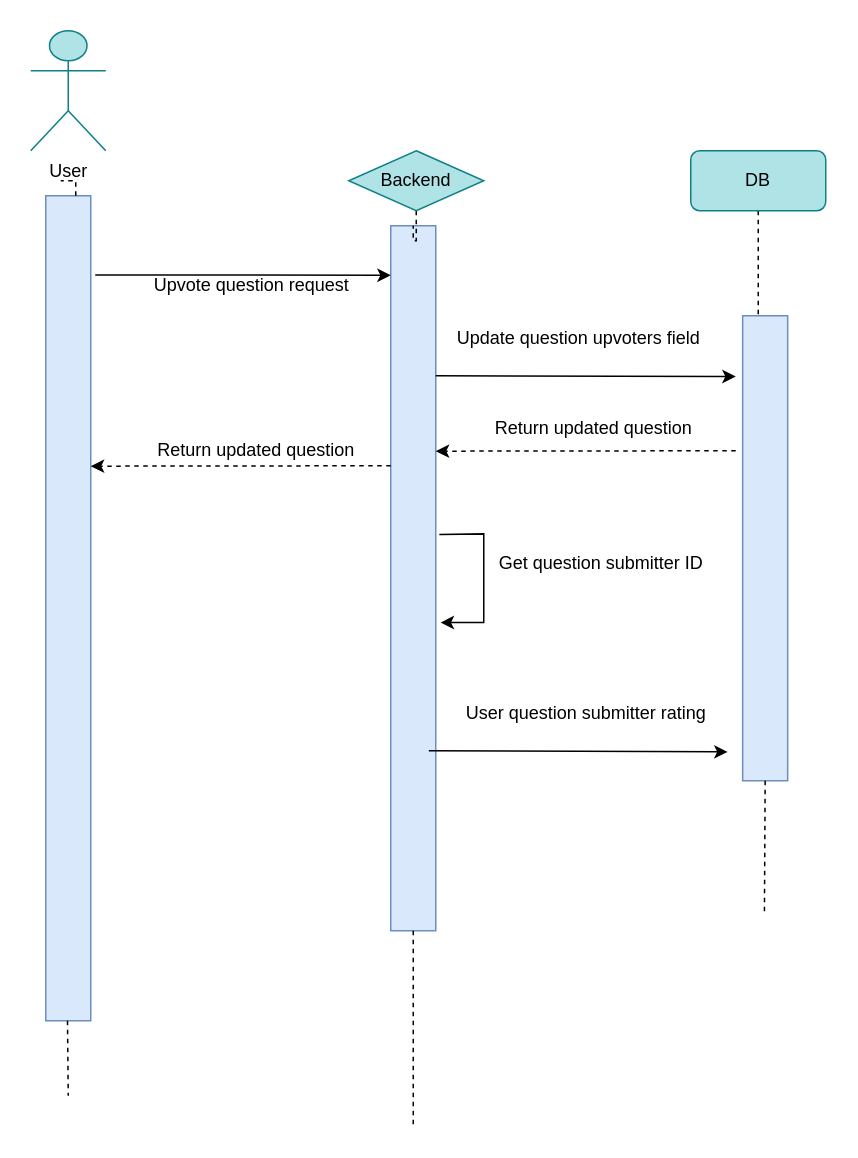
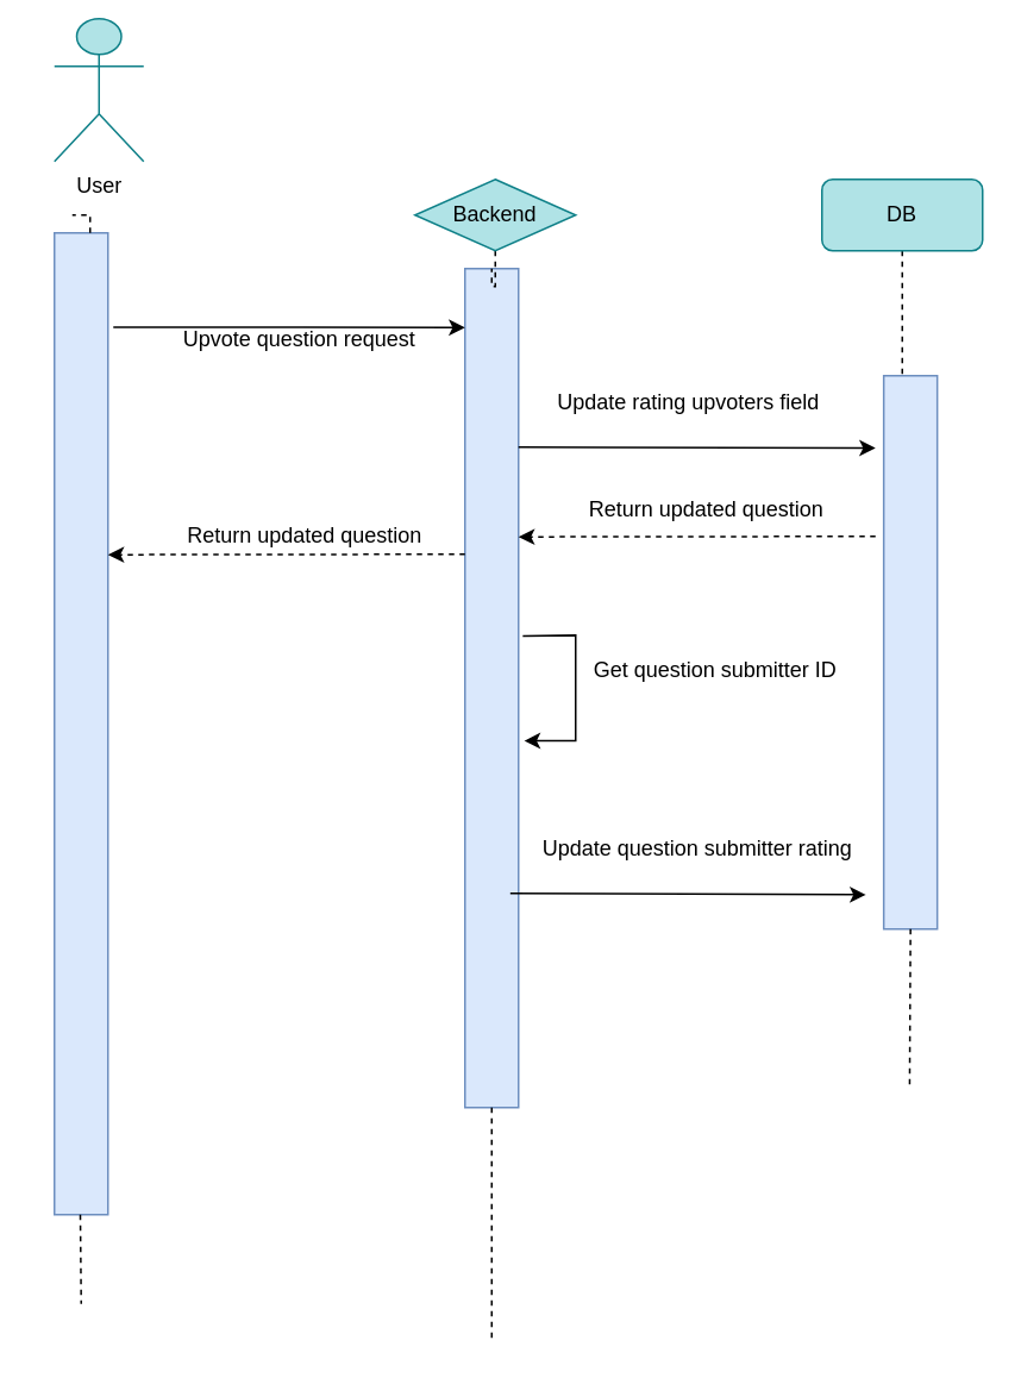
  <mxCell id="0" />
  <mxCell id="1" parent="0" />
  <mxCell id="2" value="" style="rounded=0;whiteSpace=wrap;html=1;fillColor=#dae8fc;strokeColor=#6c8ebf;" parent="1" vertex="1"><mxGeometry x="30" y="130" width="30" height="550" as="geometry" /></mxCell>
- <mxCell id="3" value="User" style="shape=umlActor;verticalLabelPosition=bottom;verticalAlign=top;html=1;fillColor=#b0e3e6;strokeColor=#0e8088;" parent="1" vertex="1"><mxGeometry x="20" y="20" width="50" height="80" as="geometry" /></mxCell>
+ <mxCell id="3" value="User" style="shape=umlActor;verticalLabelPosition=bottom;verticalAlign=top;html=1;fillColor=#b0e3e6;strokeColor=#0e8088;" parent="1" vertex="1"><mxGeometry x="30" y="10" width="50" height="80" as="geometry" /></mxCell>
  <mxCell id="4" value="" style="rounded=0;whiteSpace=wrap;html=1;fillColor=#dae8fc;strokeColor=#6c8ebf;" parent="1" vertex="1"><mxGeometry x="260" y="150" width="30" height="470" as="geometry" /></mxCell>
  <mxCell id="5" value="" style="endArrow=classic;html=1;rounded=0;exitX=1.1;exitY=0.096;exitDx=0;exitDy=0;exitPerimeter=0;" parent="1" source="2" edge="1"><mxGeometry width="50" height="50" relative="1" as="geometry"><mxPoint x="350" y="219" as="sourcePoint" /><mxPoint x="260" y="183" as="targetPoint" /></mxGeometry></mxCell>
  <mxCell id="6" value="Upvote question request" style="text;html=1;align=center;verticalAlign=middle;resizable=0;points=[];autosize=1;strokeColor=none;fillColor=none;" parent="1" vertex="1"><mxGeometry x="92" y="175" width="150" height="30" as="geometry" /></mxCell>
  <mxCell id="7" value="" style="endArrow=classic;html=1;rounded=0;exitX=1;exitY=0.25;exitDx=0;exitDy=0;" parent="1" edge="1"><mxGeometry width="50" height="50" relative="1" as="geometry"><mxPoint x="290" y="250" as="sourcePoint" /><mxPoint x="490" y="250.5" as="targetPoint" /></mxGeometry></mxCell>
  <mxCell id="8" value="" style="edgeStyle=orthogonalEdgeStyle;rounded=0;orthogonalLoop=1;jettySize=auto;html=1;dashed=1;endArrow=none;endFill=0;" parent="1" source="9" target="4" edge="1"><mxGeometry relative="1" as="geometry" /></mxCell>
  <mxCell id="9" value="Backend" style="rhombus;whiteSpace=wrap;html=1;fillColor=#b0e3e6;strokeColor=#0e8088;" parent="1" vertex="1"><mxGeometry x="232" y="100" width="90" height="40" as="geometry" /></mxCell>
  <mxCell id="10" value="" style="edgeStyle=orthogonalEdgeStyle;rounded=0;orthogonalLoop=1;jettySize=auto;html=1;dashed=1;endArrow=none;endFill=0;" parent="1" source="11" edge="1"><mxGeometry relative="1" as="geometry"><mxPoint x="505" y="270" as="targetPoint" /></mxGeometry></mxCell>
  <mxCell id="11" value="DB" style="whiteSpace=wrap;html=1;fillColor=#b0e3e6;strokeColor=#0e8088;rounded=1;" parent="1" vertex="1"><mxGeometry x="460" y="100" width="90" height="40" as="geometry" /></mxCell>
- <mxCell id="12" value="Update question upvoters field" style="text;html=1;align=center;verticalAlign=middle;resizable=0;points=[];autosize=1;strokeColor=none;fillColor=none;" parent="1" vertex="1"><mxGeometry x="295" y="210" width="180" height="30" as="geometry" /></mxCell>
+ <mxCell id="12" value="Update rating upvoters field" style="text;html=1;align=center;verticalAlign=middle;resizable=0;points=[];autosize=1;strokeColor=none;fillColor=none;" parent="1" vertex="1"><mxGeometry x="295" y="210" width="180" height="30" as="geometry" /></mxCell>
  <mxCell id="13" value="" style="endArrow=classic;html=1;rounded=0;exitX=1.013;exitY=0.518;exitDx=0;exitDy=0;exitPerimeter=0;entryX=-0.013;entryY=0.173;entryDx=0;entryDy=0;entryPerimeter=0;" parent="1" edge="1"><mxGeometry width="50" height="50" relative="1" as="geometry"><mxPoint x="285.39" y="500" as="sourcePoint" /><mxPoint x="484.61" y="500.76" as="targetPoint" /></mxGeometry></mxCell>
  <mxCell id="14" value="" style="endArrow=none;dashed=1;html=1;rounded=0;" parent="1" edge="1"><mxGeometry width="50" height="50" relative="1" as="geometry"><mxPoint x="50" y="130" as="sourcePoint" /><mxPoint x="40" y="120" as="targetPoint" /><Array as="points"><mxPoint x="50" y="130" /><mxPoint x="50" y="120" /></Array></mxGeometry></mxCell>
  <mxCell id="15" value="" style="endArrow=classic;html=1;rounded=0;exitX=1.013;exitY=0.32;exitDx=0;exitDy=0;exitPerimeter=0;entryX=1.04;entryY=0.445;entryDx=0;entryDy=0;entryPerimeter=0;" parent="1" edge="1"><mxGeometry width="50" height="50" relative="1" as="geometry"><mxPoint x="292.39" y="355.82" as="sourcePoint" /><mxPoint x="293.2" y="414.57" as="targetPoint" /><Array as="points"><mxPoint x="322" y="355.42" /><mxPoint x="322" y="414.42" /></Array></mxGeometry></mxCell>
- <mxCell id="16" value="User question submitter rating" style="text;html=1;align=center;verticalAlign=middle;resizable=0;points=[];autosize=1;strokeColor=none;fillColor=none;" parent="1" vertex="1"><mxGeometry x="290" y="460" width="200" height="30" as="geometry" /></mxCell>
+ <mxCell id="16" value="Update question submitter rating" style="text;html=1;align=center;verticalAlign=middle;resizable=0;points=[];autosize=1;strokeColor=none;fillColor=none;" parent="1" vertex="1"><mxGeometry x="290" y="460" width="200" height="30" as="geometry" /></mxCell>
  <mxCell id="17" value="Get question submitter ID" style="text;html=1;align=center;verticalAlign=middle;resizable=0;points=[];autosize=1;strokeColor=none;fillColor=none;" parent="1" vertex="1"><mxGeometry x="319.61" y="360" width="160" height="30" as="geometry" /></mxCell>
  <mxCell id="18" value="" style="rounded=0;whiteSpace=wrap;html=1;fillColor=#dae8fc;strokeColor=#6c8ebf;" parent="1" vertex="1"><mxGeometry x="494.61" y="210" width="30" height="310" as="geometry" /></mxCell>
  <mxCell id="19" value="" style="endArrow=none;dashed=1;html=1;rounded=0;exitX=0.5;exitY=1;exitDx=0;exitDy=0;" parent="1" source="4" edge="1"><mxGeometry width="50" height="50" relative="1" as="geometry"><mxPoint x="274.5" y="630" as="sourcePoint" /><mxPoint x="275" y="750" as="targetPoint" /></mxGeometry></mxCell>
  <mxCell id="20" value="" style="endArrow=none;dashed=1;html=1;rounded=0;exitX=0.5;exitY=1;exitDx=0;exitDy=0;" parent="1" edge="1"><mxGeometry width="50" height="50" relative="1" as="geometry"><mxPoint x="44.5" y="680" as="sourcePoint" /><mxPoint x="45" y="730" as="targetPoint" /></mxGeometry></mxCell>
  <mxCell id="21" value="" style="endArrow=classic;html=1;rounded=0;dashed=1;exitX=0;exitY=0.948;exitDx=0;exitDy=0;exitPerimeter=0;" parent="1" edge="1"><mxGeometry width="50" height="50" relative="1" as="geometry"><mxPoint x="260" y="310" as="sourcePoint" /><mxPoint x="60" y="310.28" as="targetPoint" /></mxGeometry></mxCell>
  <mxCell id="22" value="Return updated question" style="text;html=1;align=center;verticalAlign=middle;resizable=0;points=[];autosize=1;strokeColor=none;fillColor=none;" parent="1" vertex="1"><mxGeometry x="95" y="285" width="150" height="30" as="geometry" /></mxCell>
  <mxCell id="23" value="" style="endArrow=none;dashed=1;html=1;rounded=0;exitX=0.5;exitY=1;exitDx=0;exitDy=0;" parent="1" source="18" edge="1"><mxGeometry width="50" height="50" relative="1" as="geometry"><mxPoint x="509" y="540" as="sourcePoint" /><mxPoint x="509.11" y="610" as="targetPoint" /></mxGeometry></mxCell>
  <mxCell id="24" value="Return updated question" style="text;html=1;align=center;verticalAlign=middle;resizable=0;points=[];autosize=1;strokeColor=none;fillColor=none;" parent="1" vertex="1"><mxGeometry x="319.61" y="270" width="150" height="30" as="geometry" /></mxCell>
  <mxCell id="25" value="" style="endArrow=classic;html=1;rounded=0;dashed=1;exitX=0;exitY=0.948;exitDx=0;exitDy=0;exitPerimeter=0;" parent="1" edge="1"><mxGeometry width="50" height="50" relative="1" as="geometry"><mxPoint x="490" y="300" as="sourcePoint" /><mxPoint x="290" y="300.28" as="targetPoint" /></mxGeometry></mxCell>
